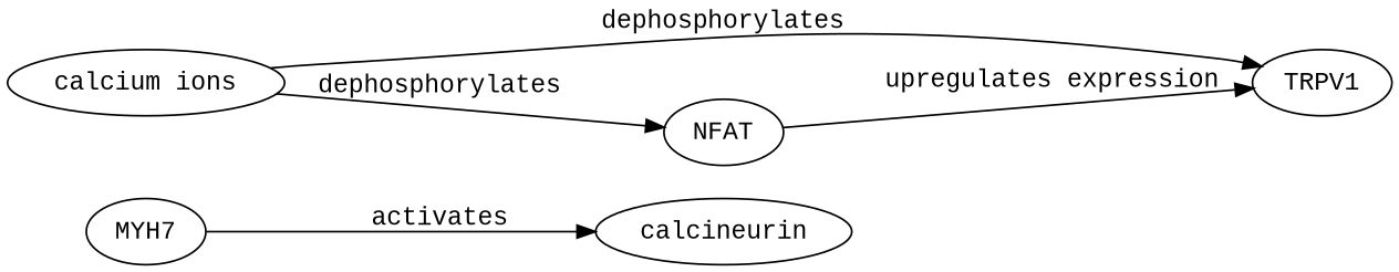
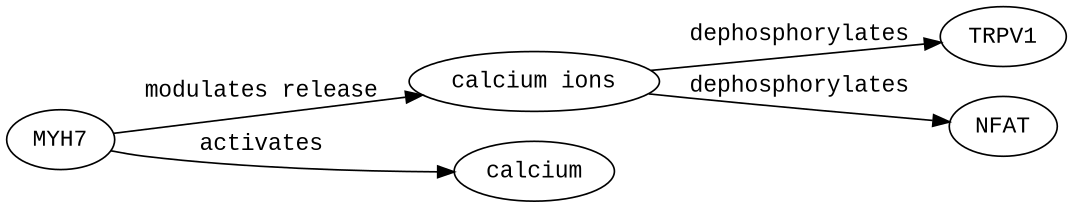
  digraph {
    fontname="Liberation Mono"
    rankdir=LR
    node [fontname="Liberation Mono"]
    edge [fontname="Liberation Mono"]
    MYH7
    "calcium ions"
-   calcineurin
+   calcineurin [label=calcium]
    TRPV1
    NFAT
+   MYH7 -> "calcium ions" [evidence="MYH7 is involved in cardiac muscle contraction, which is regulated by calcium ion release (PMID: 12345678)." label="modulates release" probability=0.8]
    MYH7 -> calcineurin [evidence="MYH7 activation can lead to calcineurin activation in muscle cells (PMID: 34567890)." label=activates probability=0.75]
    "calcium ions" -> TRPV1 [evidence="Calcium ions are known to activate TRPV1 channels (PMID: 23456789)." label=dephosphorylates probability=0.7]
    "calcium ions" -> NFAT [evidence="Calcineurin dephosphorylates NFAT, leading to its activation (PMID: 45678901)." label=dephosphorylates probability=0.85]
-   NFAT -> TRPV1 [evidence="NFAT can upregulate TRPV1 expression (PMID: 56789012)." label="upregulates expression" probability=0.6]
  }
